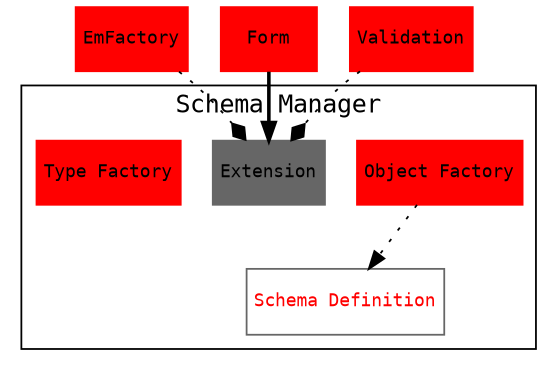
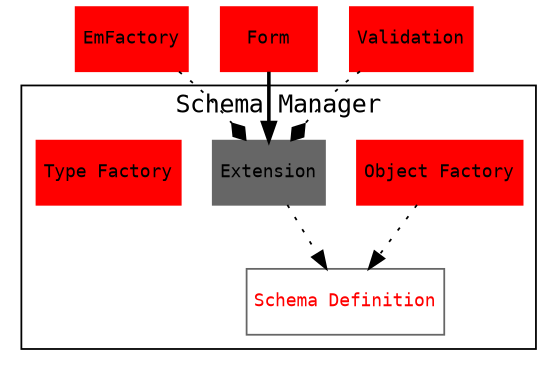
  digraph {
    rankdir=TB
    fontname="DejaVu Sans Mono"
    node [color=red fontsize=10 margin=0.05 shape=box fontname="DejaVu Sans Mono" style=filled]
    edge [style=dotted arrowhead=normal fontname="DejaVu Sans Mono"]
    n1 [color=gray40 fontcolor=red label="Schema Definition" shape=record style=""]
    n2 [label="Object Factory"]
    n3 [color=gray40 label=Extension]
    n4 [label="Type Factory"]
    n5 [label=EmFactory]
    n6 [label=Form]
    n7 [label=Validation]
    subgraph cluster_1 {
      label="Schema Manager"
      n1
      n2
      n3
      n4
    }
    n2 -> n1
+   n3 -> n1
    n5 -> n3 [arrowhead=diamond]
    n6 -> n3 [style=bold]
    n7 -> n3 [arrowhead=diamond]
  }
